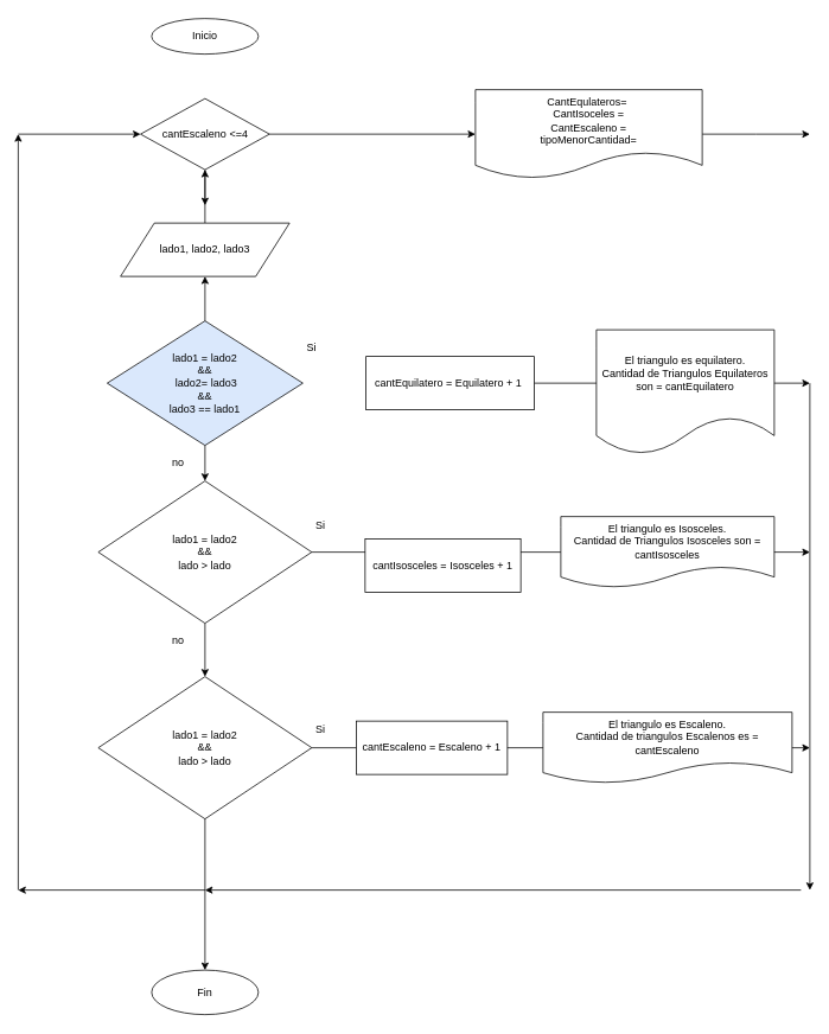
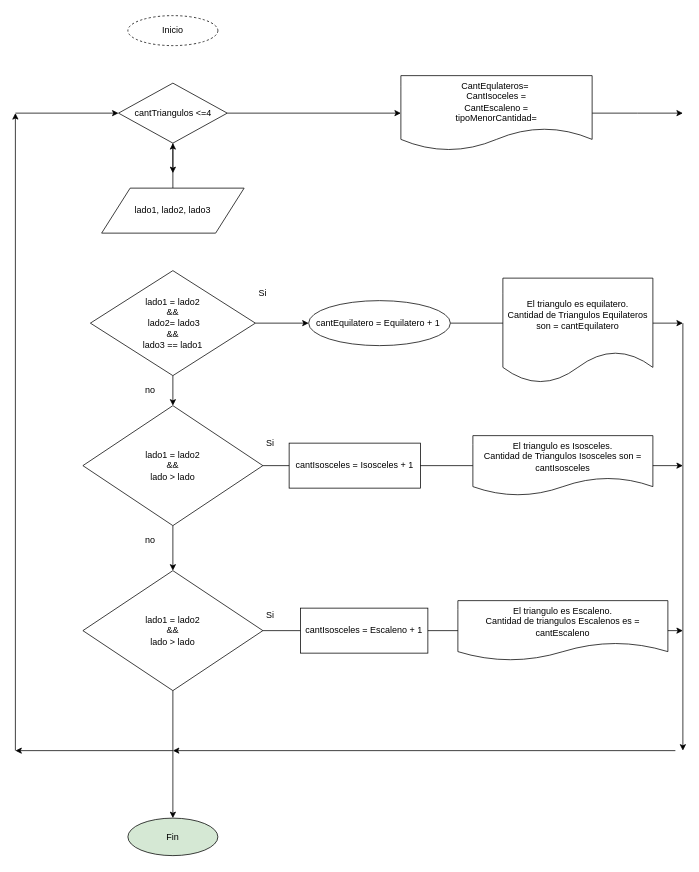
  <mxCell id="0" />
  <mxCell id="1" parent="0" />
- <mxCell id="2" value="Inicio" style="ellipse;whiteSpace=wrap;html=1;" parent="1" vertex="1"><mxGeometry x="170" y="20" width="120" height="40" as="geometry" /></mxCell>
+ <mxCell id="2" value="Inicio" style="ellipse;whiteSpace=wrap;html=1;dashed=1;" parent="1" vertex="1"><mxGeometry x="170" y="20" width="120" height="40" as="geometry" /></mxCell>
  <mxCell id="3" value="" style="edgeStyle=orthogonalEdgeStyle;rounded=0;orthogonalLoop=1;jettySize=auto;html=1;" parent="1" source="4" target="24" edge="1"><mxGeometry relative="1" as="geometry" /></mxCell>
  <mxCell id="4" value="lado1, lado2, lado3" style="shape=parallelogram;perimeter=parallelogramPerimeter;whiteSpace=wrap;html=1;" parent="1" vertex="1"><mxGeometry x="135" y="250" width="190" height="60" as="geometry" /></mxCell>
  <mxCell id="5" value="" style="edgeStyle=orthogonalEdgeStyle;rounded=0;orthogonalLoop=1;jettySize=auto;html=1;" parent="1" source="16" edge="1"><mxGeometry relative="1" as="geometry"><mxPoint x="910" y="430" as="targetPoint" /></mxGeometry></mxCell>
  <mxCell id="6" value="" style="edgeStyle=orthogonalEdgeStyle;rounded=0;orthogonalLoop=1;jettySize=auto;html=1;" parent="1" source="7" target="10" edge="1"><mxGeometry relative="1" as="geometry" /></mxCell>
- <mxCell id="7" value="lado1 = lado2 &lt;br&gt;&amp;amp;&amp;amp;&lt;br&gt;&amp;nbsp;lado2= lado3&lt;br&gt;&amp;amp;&amp;amp;&lt;br&gt;lado3 == lado1" style="rhombus;whiteSpace=wrap;html=1;fillColor=#dae8fc;" parent="1" vertex="1"><mxGeometry x="120" y="360" width="220" height="140" as="geometry" /></mxCell>
+ <mxCell id="7" value="lado1 = lado2 &lt;br&gt;&amp;amp;&amp;amp;&lt;br&gt;&amp;nbsp;lado2= lado3&lt;br&gt;&amp;amp;&amp;amp;&lt;br&gt;lado3 == lado1" style="rhombus;whiteSpace=wrap;html=1;" parent="1" vertex="1"><mxGeometry x="120" y="360" width="220" height="140" as="geometry" /></mxCell>
  <mxCell id="8" value="" style="edgeStyle=orthogonalEdgeStyle;rounded=0;orthogonalLoop=1;jettySize=auto;html=1;" parent="1" source="10" edge="1"><mxGeometry relative="1" as="geometry"><mxPoint x="910" y="620" as="targetPoint" /></mxGeometry></mxCell>
  <mxCell id="9" value="" style="edgeStyle=orthogonalEdgeStyle;rounded=0;orthogonalLoop=1;jettySize=auto;html=1;" parent="1" source="10" target="13" edge="1"><mxGeometry relative="1" as="geometry" /></mxCell>
  <mxCell id="10" value="lado1 = lado2&lt;br&gt;&amp;amp;&amp;amp;&lt;br&gt;lado &amp;gt; lado" style="rhombus;whiteSpace=wrap;html=1;" parent="1" vertex="1"><mxGeometry x="110" y="540" width="240" height="160" as="geometry" /></mxCell>
  <mxCell id="11" value="El triangulo es Isosceles.&lt;br&gt;Cantidad de Triangulos Isosceles son = cantIsosceles" style="shape=document;whiteSpace=wrap;html=1;boundedLbl=1;" parent="1" vertex="1"><mxGeometry x="630" y="580" width="240" height="80" as="geometry" /></mxCell>
  <mxCell id="12" value="" style="edgeStyle=orthogonalEdgeStyle;rounded=0;orthogonalLoop=1;jettySize=auto;html=1;" parent="1" source="13" edge="1"><mxGeometry relative="1" as="geometry"><mxPoint x="910" y="840" as="targetPoint" /></mxGeometry></mxCell>
  <mxCell id="13" value="lado1 = lado2&lt;br&gt;&amp;amp;&amp;amp;&lt;br&gt;lado &amp;gt; lado" style="rhombus;whiteSpace=wrap;html=1;" parent="1" vertex="1"><mxGeometry x="110" y="760" width="240" height="160" as="geometry" /></mxCell>
  <mxCell id="14" value="El triangulo es Escaleno.&lt;br&gt;Cantidad de triangulos Escalenos es = cantEscaleno" style="shape=document;whiteSpace=wrap;html=1;boundedLbl=1;" parent="1" vertex="1"><mxGeometry x="610" y="800" width="280" height="80" as="geometry" /></mxCell>
  <mxCell id="15" value="Si" style="text;html=1;strokeColor=none;fillColor=none;align=center;verticalAlign=middle;whiteSpace=wrap;rounded=0;" parent="1" vertex="1"><mxGeometry x="330" y="380" width="40" height="20" as="geometry" /></mxCell>
- <mxCell id="16" value="cantEquilatero = Equilatero + 1&amp;nbsp;" style="rounded=0;whiteSpace=wrap;html=1;" parent="1" vertex="1"><mxGeometry x="411" y="400" width="189" height="60" as="geometry" /></mxCell>
- <mxCell id="17" value="" style="edgeStyle=orthogonalEdgeStyle;rounded=0;orthogonalLoop=1;jettySize=auto;html=1;" parent="1" source="7" target="4" edge="1"><mxGeometry relative="1" as="geometry"><mxPoint x="340" y="430" as="sourcePoint" /><mxPoint x="590" y="430" as="targetPoint" /></mxGeometry></mxCell>
- <mxCell id="18" value="cantIsosceles = Isosceles + 1" style="rounded=0;whiteSpace=wrap;html=1;" parent="1" vertex="1"><mxGeometry x="410" y="605" width="175" height="60" as="geometry" /></mxCell>
- <mxCell id="19" value="cantEscaleno = Escaleno + 1" style="rounded=0;whiteSpace=wrap;html=1;" parent="1" vertex="1"><mxGeometry x="400" y="810" width="170" height="60" as="geometry" /></mxCell>
+ <mxCell id="16" value="cantEquilatero = Equilatero + 1&amp;nbsp;" style="ellipse;whiteSpace=wrap;html=1;" parent="1" vertex="1"><mxGeometry x="411" y="400" width="189" height="60" as="geometry" /></mxCell>
+ <mxCell id="17" value="" style="edgeStyle=orthogonalEdgeStyle;rounded=0;orthogonalLoop=1;jettySize=auto;html=1;" parent="1" source="7" target="16" edge="1"><mxGeometry relative="1" as="geometry"><mxPoint x="340" y="430" as="sourcePoint" /><mxPoint x="590" y="430" as="targetPoint" /></mxGeometry></mxCell>
+ <mxCell id="18" value="cantIsosceles = Isosceles + 1" style="rounded=0;whiteSpace=wrap;html=1;" parent="1" vertex="1"><mxGeometry x="385" y="590" width="175" height="60" as="geometry" /></mxCell>
+ <mxCell id="19" value="cantIsosceles = Escaleno + 1" style="rounded=0;whiteSpace=wrap;html=1;" parent="1" vertex="1"><mxGeometry x="400" y="810" width="170" height="60" as="geometry" /></mxCell>
  <mxCell id="20" value="" style="endArrow=classic;html=1;" parent="1" edge="1"><mxGeometry width="50" height="50" relative="1" as="geometry"><mxPoint x="230" y="1000" as="sourcePoint" /><mxPoint x="20" y="1000" as="targetPoint" /></mxGeometry></mxCell>
  <mxCell id="21" value="" style="endArrow=classic;html=1;" parent="1" edge="1"><mxGeometry width="50" height="50" relative="1" as="geometry"><mxPoint x="20" y="1000" as="sourcePoint" /><mxPoint x="20" y="150" as="targetPoint" /></mxGeometry></mxCell>
  <mxCell id="22" value="" style="endArrow=classic;html=1;" parent="1" source="24" edge="1"><mxGeometry width="50" height="50" relative="1" as="geometry"><mxPoint x="10" y="230" as="sourcePoint" /><mxPoint x="230" y="230" as="targetPoint" /></mxGeometry></mxCell>
  <mxCell id="23" value="" style="edgeStyle=orthogonalEdgeStyle;rounded=0;orthogonalLoop=1;jettySize=auto;html=1;" parent="1" source="24" target="28" edge="1"><mxGeometry relative="1" as="geometry" /></mxCell>
- <mxCell id="24" value="cantEscaleno &amp;lt;=4" style="rhombus;whiteSpace=wrap;html=1;" parent="1" vertex="1"><mxGeometry x="157.5" y="110" width="145" height="80" as="geometry" /></mxCell>
+ <mxCell id="24" value="cantTriangulos &amp;lt;=4" style="rhombus;whiteSpace=wrap;html=1;" parent="1" vertex="1"><mxGeometry x="157.5" y="110" width="145" height="80" as="geometry" /></mxCell>
  <mxCell id="25" value="" style="endArrow=classic;html=1;" parent="1" target="24" edge="1"><mxGeometry width="50" height="50" relative="1" as="geometry"><mxPoint x="20" y="150" as="sourcePoint" /><mxPoint x="230" y="230" as="targetPoint" /></mxGeometry></mxCell>
- <mxCell id="26" value="Fin" style="ellipse;whiteSpace=wrap;html=1;" parent="1" vertex="1"><mxGeometry x="170" y="1090" width="120" height="50" as="geometry" /></mxCell>
+ <mxCell id="26" value="Fin" style="ellipse;whiteSpace=wrap;html=1;fillColor=#d5e8d4;" parent="1" vertex="1"><mxGeometry x="170" y="1090" width="120" height="50" as="geometry" /></mxCell>
  <mxCell id="27" value="" style="edgeStyle=orthogonalEdgeStyle;rounded=0;orthogonalLoop=1;jettySize=auto;html=1;" parent="1" source="28" edge="1"><mxGeometry relative="1" as="geometry"><mxPoint x="910" y="150" as="targetPoint" /></mxGeometry></mxCell>
  <mxCell id="28" value="CantEqulateros=&amp;nbsp;&lt;br&gt;CantIsoceles =&lt;br&gt;CantEscaleno =&lt;br&gt;tipoMenorCantidad=" style="shape=document;whiteSpace=wrap;html=1;boundedLbl=1;" parent="1" vertex="1"><mxGeometry x="534" y="100" width="255" height="100" as="geometry" /></mxCell>
  <mxCell id="29" value="" style="endArrow=classic;html=1;entryX=0.5;entryY=0;entryDx=0;entryDy=0;exitX=0.5;exitY=1;exitDx=0;exitDy=0;" parent="1" source="13" target="26" edge="1"><mxGeometry width="50" height="50" relative="1" as="geometry"><mxPoint x="230" y="1000" as="sourcePoint" /><mxPoint x="280" y="950" as="targetPoint" /></mxGeometry></mxCell>
  <mxCell id="30" value="no" style="text;html=1;strokeColor=none;fillColor=none;align=center;verticalAlign=middle;whiteSpace=wrap;rounded=0;" parent="1" vertex="1"><mxGeometry x="180" y="510" width="40" height="20" as="geometry" /></mxCell>
  <mxCell id="31" value="Si" style="text;html=1;strokeColor=none;fillColor=none;align=center;verticalAlign=middle;whiteSpace=wrap;rounded=0;" parent="1" vertex="1"><mxGeometry x="340" y="580" width="40" height="20" as="geometry" /></mxCell>
  <mxCell id="32" value="Si" style="text;html=1;strokeColor=none;fillColor=none;align=center;verticalAlign=middle;whiteSpace=wrap;rounded=0;" parent="1" vertex="1"><mxGeometry x="340" y="810" width="40" height="20" as="geometry" /></mxCell>
  <mxCell id="33" value="no" style="text;html=1;strokeColor=none;fillColor=none;align=center;verticalAlign=middle;whiteSpace=wrap;rounded=0;" parent="1" vertex="1"><mxGeometry x="180" y="709" width="40" height="20" as="geometry" /></mxCell>
  <mxCell id="34" value="" style="endArrow=classic;html=1;" parent="1" edge="1"><mxGeometry width="50" height="50" relative="1" as="geometry"><mxPoint x="910" y="430" as="sourcePoint" /><mxPoint x="910" y="1000" as="targetPoint" /></mxGeometry></mxCell>
  <mxCell id="35" value="" style="endArrow=classic;html=1;" parent="1" edge="1"><mxGeometry width="50" height="50" relative="1" as="geometry"><mxPoint x="900" y="1000" as="sourcePoint" /><mxPoint x="230" y="1000" as="targetPoint" /></mxGeometry></mxCell>
  <mxCell id="36" value="El triangulo es equilatero.&lt;br&gt;Cantidad de Triangulos Equilateros son = cantEquilatero" style="shape=document;whiteSpace=wrap;html=1;boundedLbl=1;" parent="1" vertex="1"><mxGeometry x="670" y="370" width="200" height="140" as="geometry" /></mxCell>
